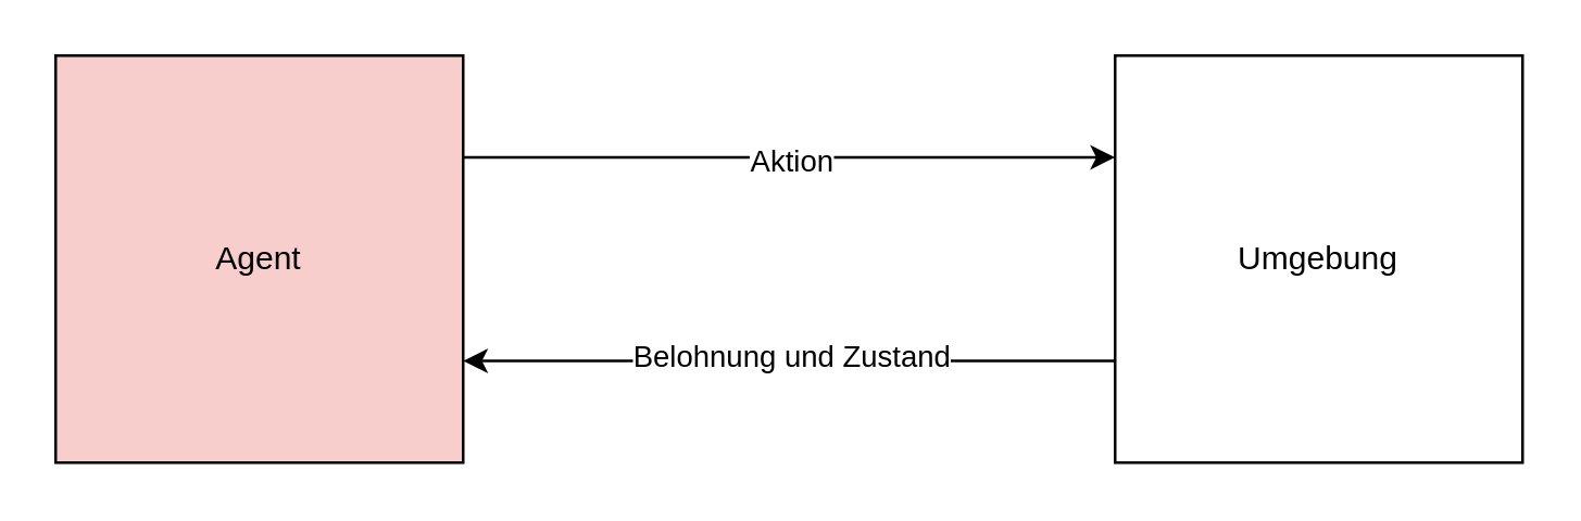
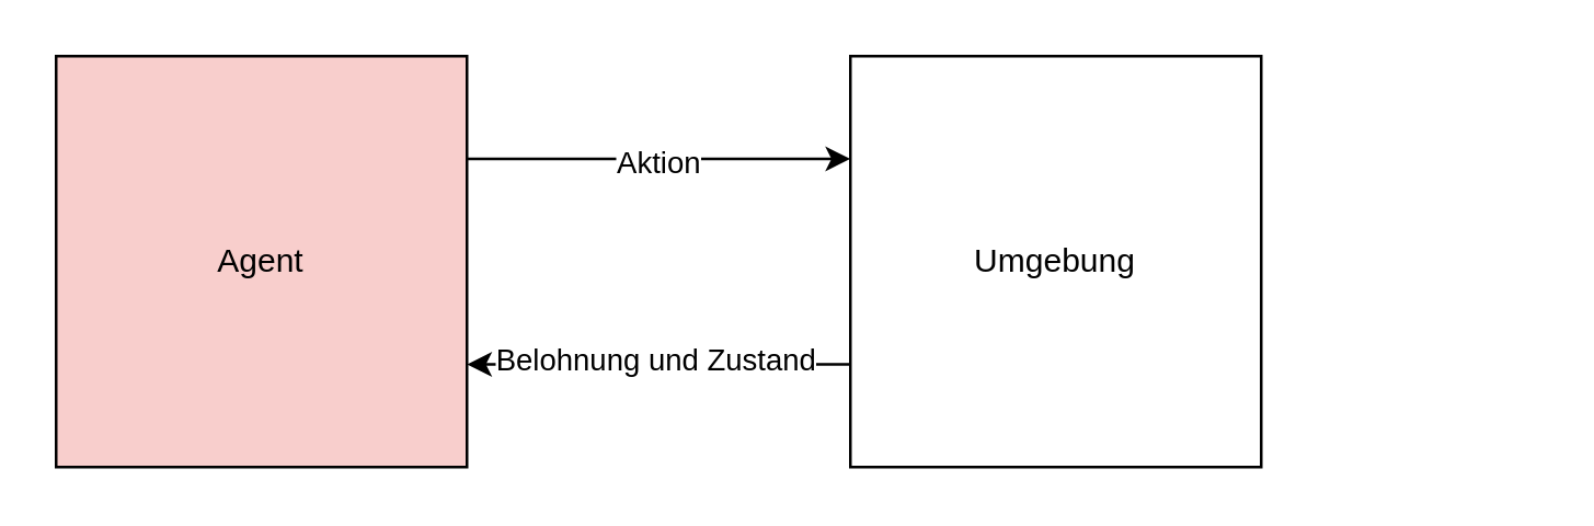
  <mxCell id="0" />
  <mxCell id="1" parent="0" />
  <mxCell id="2" style="edgeStyle=orthogonalEdgeStyle;rounded=0;orthogonalLoop=1;jettySize=auto;html=1;exitX=1;exitY=0.25;exitDx=0;exitDy=0;entryX=0;entryY=0.25;entryDx=0;entryDy=0;" edge="1" parent="1" source="4" target="7"><mxGeometry relative="1" as="geometry" /></mxCell>
  <mxCell id="3" value="Aktion" style="edgeLabel;html=1;align=center;verticalAlign=middle;resizable=0;points=[];" vertex="1" connectable="0" parent="2"><mxGeometry x="0.017" relative="1" as="geometry"><mxPoint x="-2" y="1" as="offset" /></mxGeometry></mxCell>
  <mxCell id="4" value="Agent" style="whiteSpace=wrap;html=1;aspect=fixed;fillColor=#f8cecc;" vertex="1" parent="1"><mxGeometry x="20" y="20" width="150" height="150" as="geometry" /></mxCell>
  <mxCell id="5" style="edgeStyle=orthogonalEdgeStyle;rounded=0;orthogonalLoop=1;jettySize=auto;html=1;exitX=0;exitY=0.75;exitDx=0;exitDy=0;entryX=1;entryY=0.75;entryDx=0;entryDy=0;" edge="1" parent="1" source="7" target="4"><mxGeometry relative="1" as="geometry" /></mxCell>
  <mxCell id="6" value="Belohnung und Zustand" style="edgeLabel;html=1;align=center;verticalAlign=middle;resizable=0;points=[];" vertex="1" connectable="0" parent="5"><mxGeometry x="-0.042" y="2" relative="1" as="geometry"><mxPoint x="-5" y="-4" as="offset" /></mxGeometry></mxCell>
- <mxCell id="7" value="Umgebung" style="whiteSpace=wrap;html=1;aspect=fixed;" vertex="1" parent="1"><mxGeometry x="410" y="20" width="150" height="150" as="geometry" /></mxCell>
+ <mxCell id="7" value="Umgebung" style="whiteSpace=wrap;html=1;aspect=fixed;" vertex="1" parent="1"><mxGeometry x="310" y="20" width="150" height="150" as="geometry" /></mxCell>
